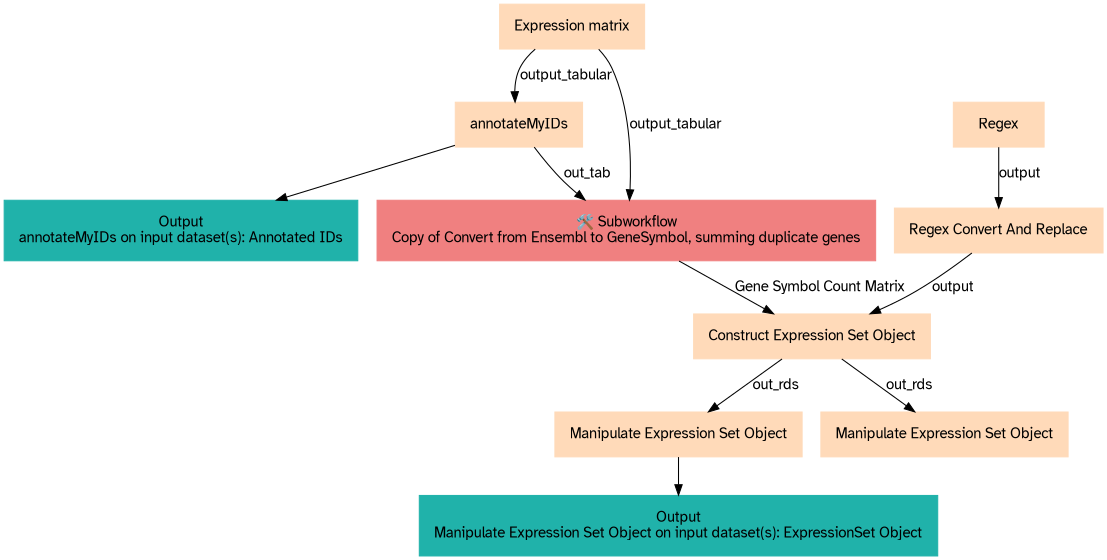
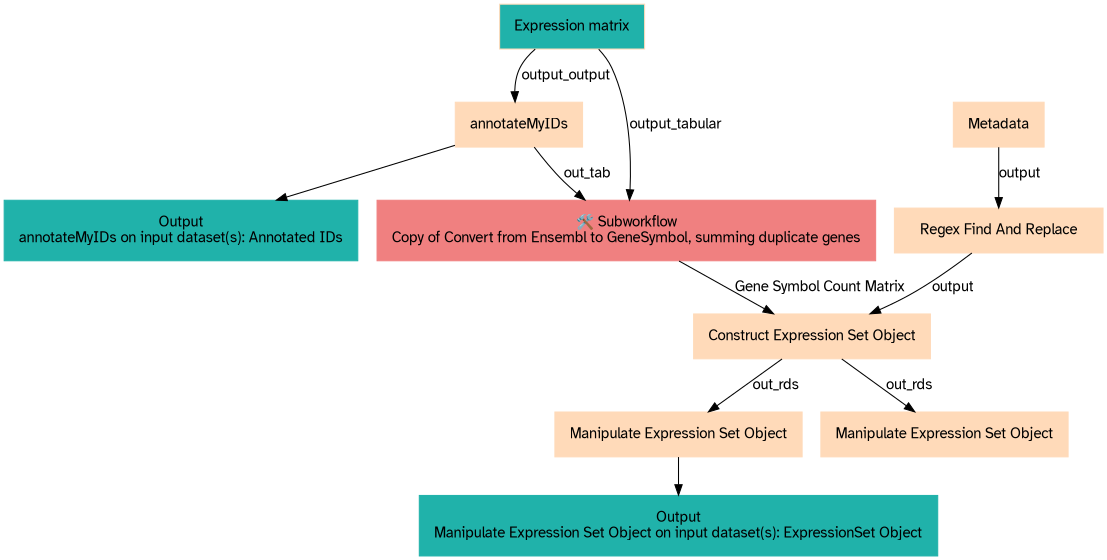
  digraph {
    node [color=peachpuff fontname="Atkinson Hyperlegible" margin="0.2,0.2" shape=box style=filled]
    edge [fontname="Atkinson Hyperlegible"]
-   n1 [label="Expression matrix"]
+   n1 [label="Expression matrix" fillcolor=lightseagreen]
    n2 [label=annotateMyIDs]
    n3 [color=lightcoral label="🛠️ Subworkflow\nCopy of Convert from Ensembl to GeneSymbol, summing duplicate genes"]
    n4 [color=lightseagreen label="Output\nannotateMyIDs on input dataset(s): Annotated IDs"]
    n5 [label="Construct Expression Set Object"]
-   n6 [label=Regex]
-   n7 [label="Regex Convert And Replace"]
+   n6 [label=Metadata]
+   n7 [label="Regex Find And Replace"]
    n8 [label="Manipulate Expression Set Object"]
    n9 [label="Manipulate Expression Set Object"]
    n10 [color=lightseagreen label="Output\nManipulate Expression Set Object on input dataset(s): ExpressionSet Object"]
-   n1 -> n2 [label=output_tabular]
+   n1 -> n2 [label=output_output]
    n1 -> n3 [label=output_tabular]
    n2 -> n3 [label=out_tab]
    n2 -> n4
    n3 -> n5 [label="Gene Symbol Count Matrix"]
    n5 -> n8 [label=out_rds]
    n5 -> n9 [label=out_rds]
    n6 -> n7 [label=output]
    n7 -> n5 [label=output]
    n8 -> n10
  }
